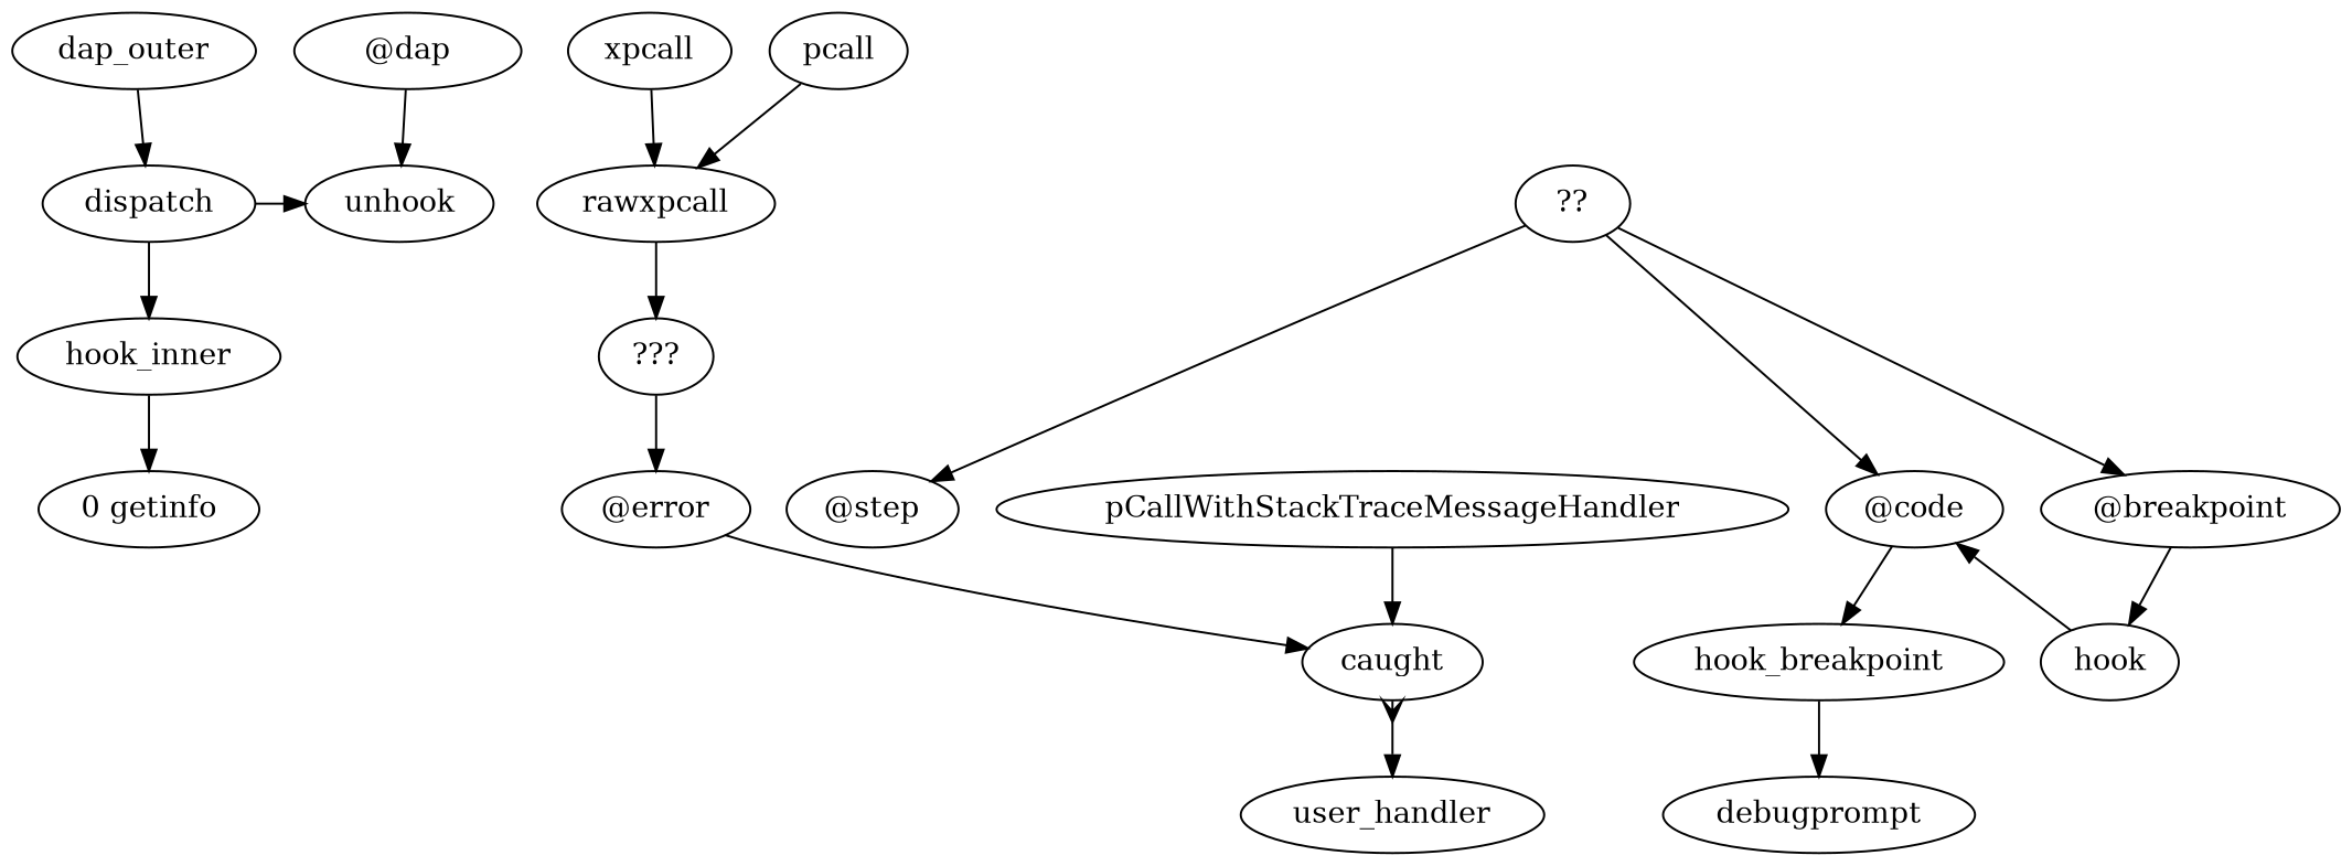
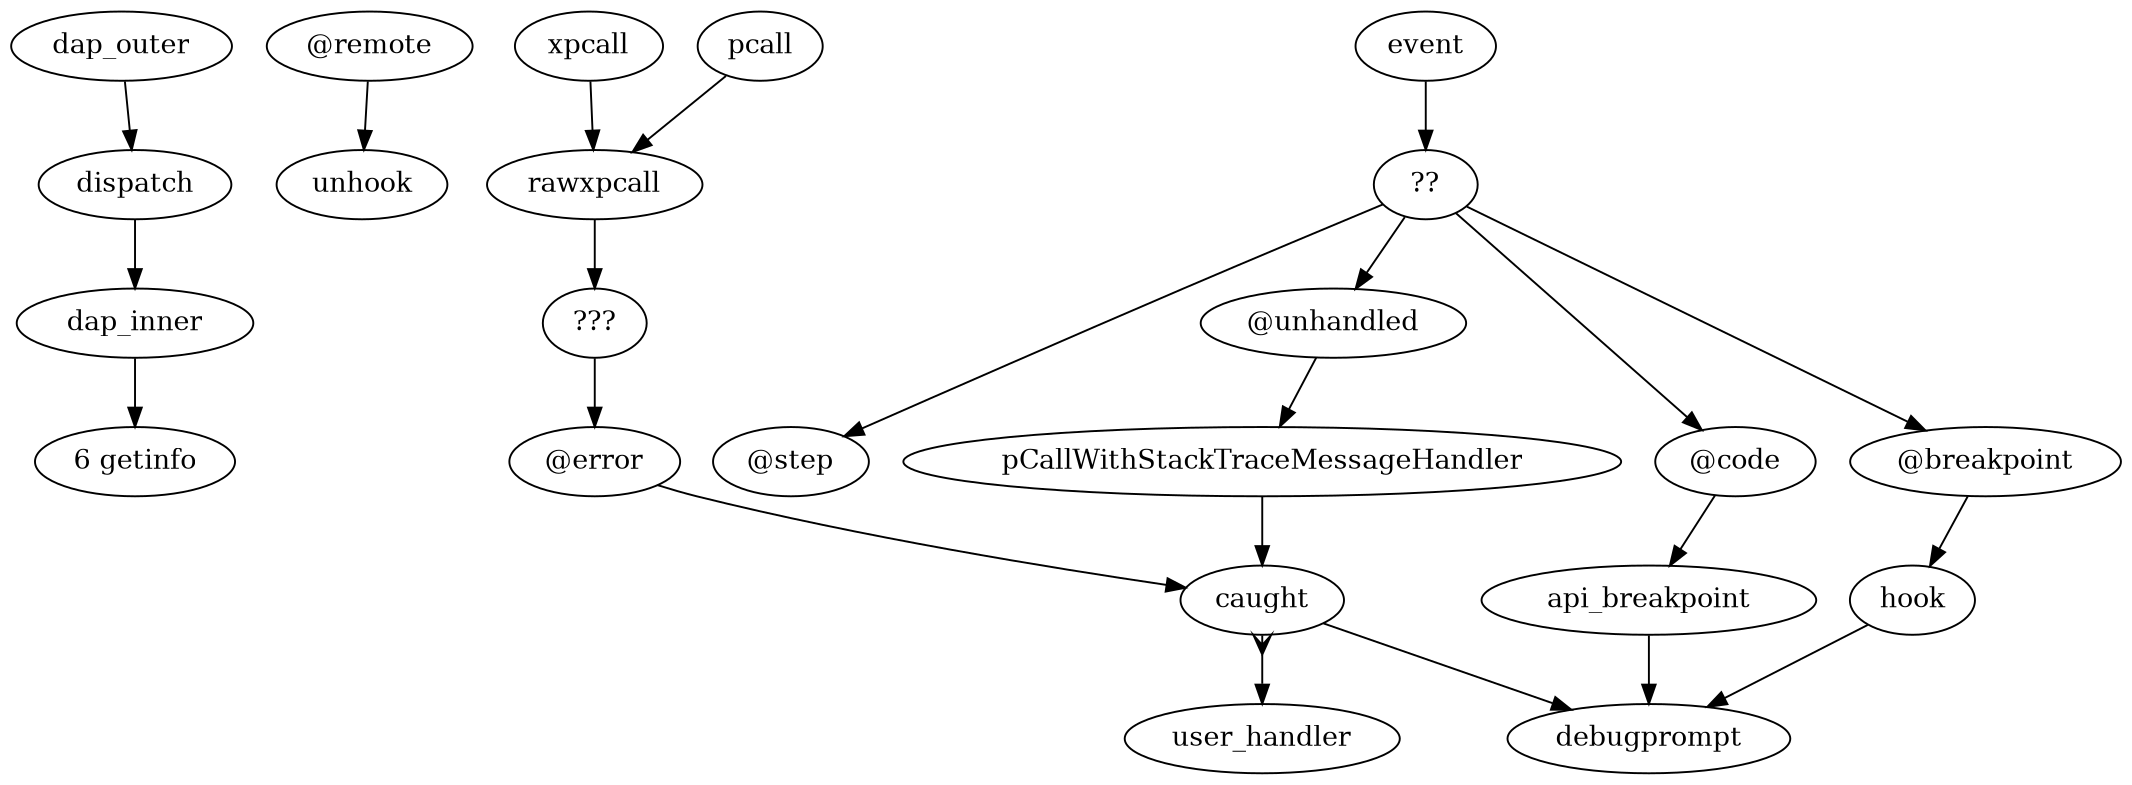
  digraph {
    dispatch
    unhook
    "@code"
    "@error"
    "@step"
    "@breakpoint"
-   api_breakpoint [label=hook_breakpoint]
+   api_breakpoint
    caught
    hook
-   dap_inner [label=hook_inner]
+   dap_inner
    debugprompt
    user_handler
    "??"
+   "@unhandled"
    pCallWithStackTraceMessageHandler
    pcall
    rawxpcall
    "???"
    xpcall
+   event
    dap_outer
-   "0 getinfo"
-   "@remote" [label="@dap"]
+   "0 getinfo" [label="6 getinfo"]
+   "@remote"
    subgraph sub_1 {
      rank=same
      dispatch
      unhook
    }
    subgraph sub_2 {
      rank=same
      "@code"
      "@error"
      "@step"
      "@breakpoint"
    }
    subgraph sub_3 {
      rank=same
      api_breakpoint
      caught
      hook
    }
-   dispatch -> unhook
    dispatch -> dap_inner
    "@code" -> api_breakpoint
    "@error" -> caught
    "@breakpoint" -> hook
    api_breakpoint -> debugprompt
+   caught -> debugprompt
    caught -> user_handler [arrowtail=crow dir=both]
-   hook -> "@code"
+   hook -> debugprompt
    dap_inner -> "0 getinfo"
    "??" -> "@code"
    "??" -> "@step"
    "??" -> "@breakpoint"
+   "??" -> "@unhandled"
+   "@unhandled" -> pCallWithStackTraceMessageHandler
    pCallWithStackTraceMessageHandler -> caught
    pcall -> rawxpcall
    rawxpcall -> "???"
    "???" -> "@error"
    xpcall -> rawxpcall
+   event -> "??"
    dap_outer -> dispatch
    "@remote" -> unhook
  }
